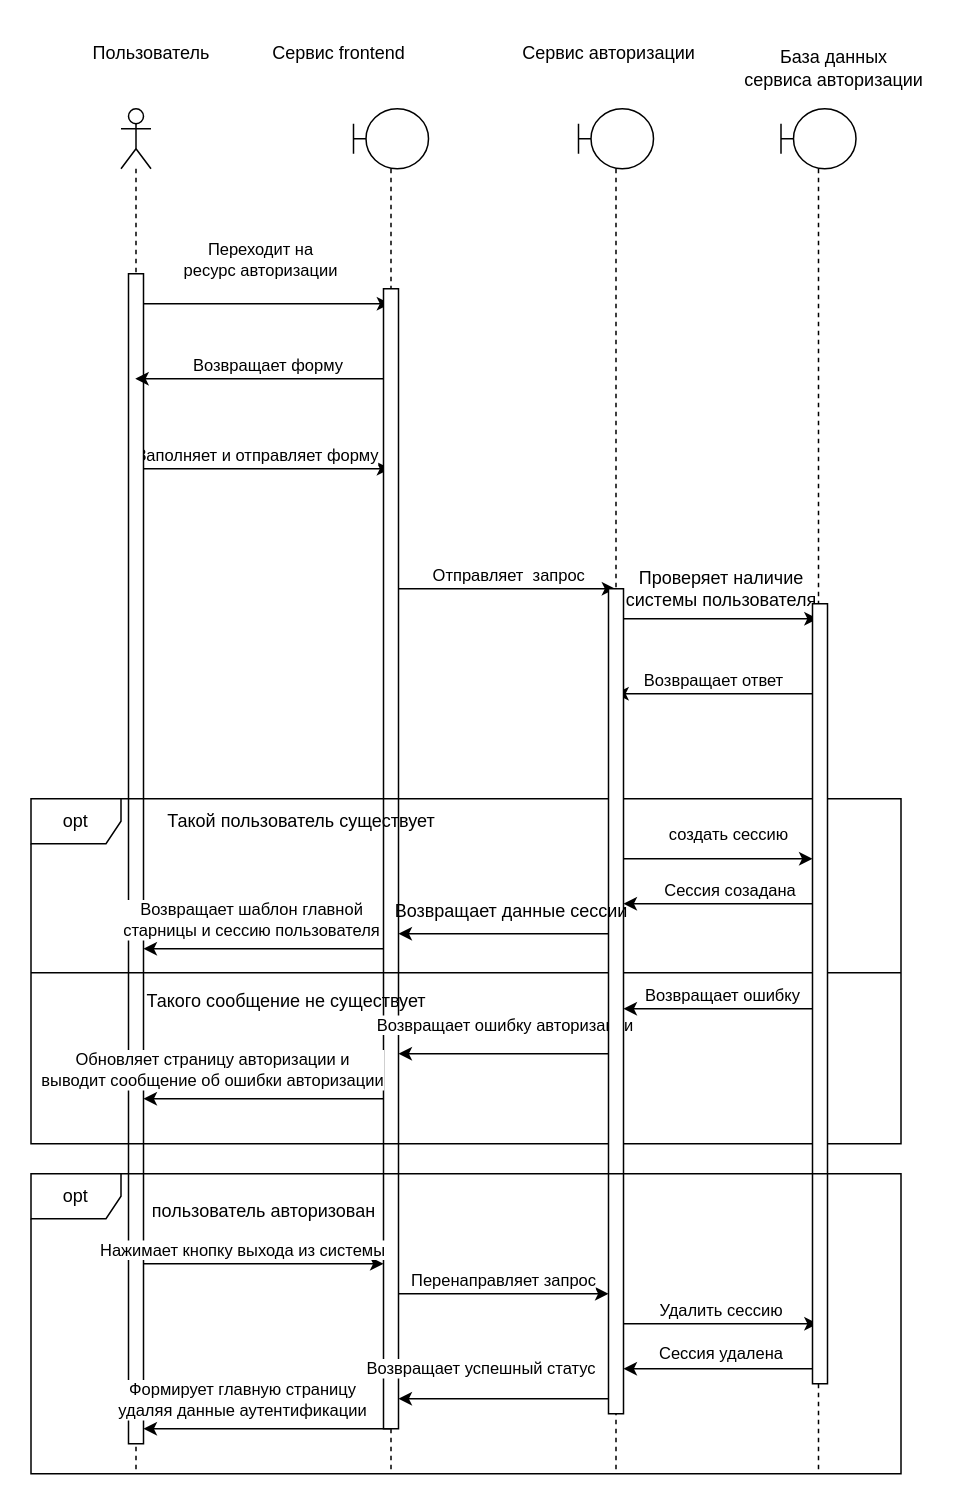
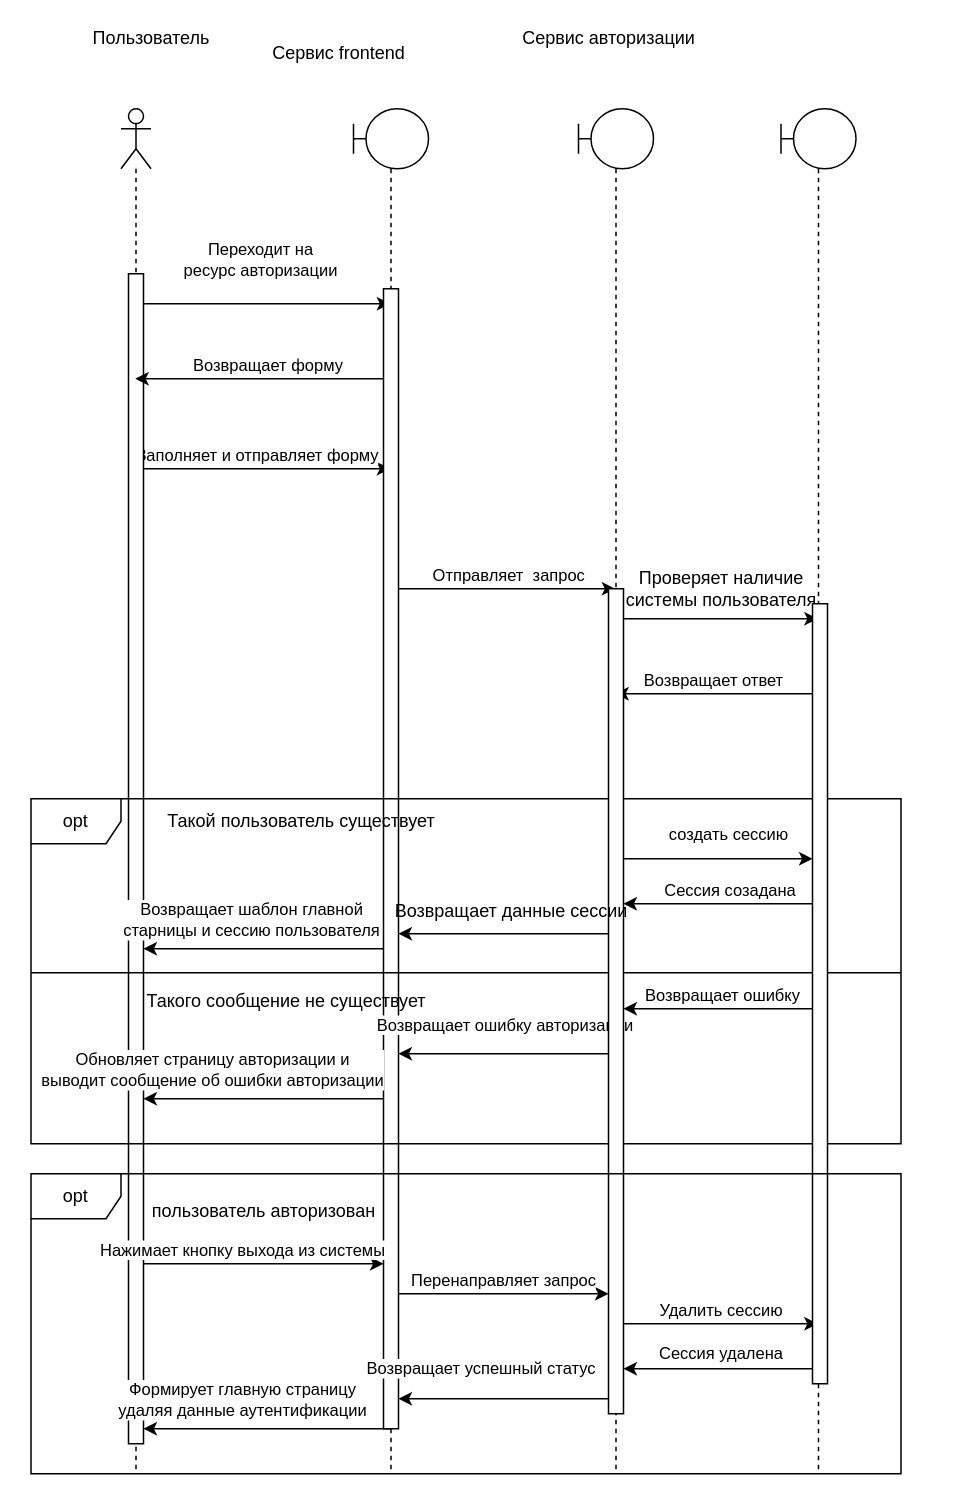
  <mxCell id="0" />
  <mxCell id="1" parent="0" />
  <mxCell id="2" style="edgeStyle=elbowEdgeStyle;rounded=0;orthogonalLoop=1;jettySize=auto;html=1;elbow=vertical;curved=0;" edge="1" parent="1" source="6" target="15"><mxGeometry relative="1" as="geometry"><mxPoint x="274.5" y="222.2" as="targetPoint" /><Array as="points"><mxPoint x="190" y="202" /></Array></mxGeometry></mxCell>
  <mxCell id="3" value="Переходит на &lt;br&gt;ресурс авторизации" style="edgeLabel;html=1;align=center;verticalAlign=middle;resizable=0;points=[];" vertex="1" connectable="0" parent="2"><mxGeometry x="-0.02" y="1" relative="1" as="geometry"><mxPoint y="-29" as="offset" /></mxGeometry></mxCell>
  <mxCell id="4" style="edgeStyle=elbowEdgeStyle;rounded=0;orthogonalLoop=1;jettySize=auto;html=1;elbow=vertical;curved=0;" edge="1" parent="1" source="6" target="15"><mxGeometry relative="1" as="geometry"><Array as="points"><mxPoint x="170" y="312" /></Array></mxGeometry></mxCell>
  <mxCell id="5" value="Заполняет и отправляет форму" style="edgeLabel;html=1;align=center;verticalAlign=middle;resizable=0;points=[];" vertex="1" connectable="0" parent="4"><mxGeometry x="0.16" y="-3" relative="1" as="geometry"><mxPoint x="-18" y="-13" as="offset" /></mxGeometry></mxCell>
  <mxCell id="6" value="" style="shape=umlLifeline;perimeter=lifelinePerimeter;whiteSpace=wrap;html=1;container=1;dropTarget=0;collapsible=0;recursiveResize=0;outlineConnect=0;portConstraint=eastwest;newEdgeStyle={&quot;edgeStyle&quot;:&quot;elbowEdgeStyle&quot;,&quot;elbow&quot;:&quot;vertical&quot;,&quot;curved&quot;:0,&quot;rounded&quot;:0};participant=umlActor;" vertex="1" parent="1"><mxGeometry x="80" y="72" width="20" height="910" as="geometry" /></mxCell>
  <mxCell id="7" value="" style="html=1;points=[];perimeter=orthogonalPerimeter;outlineConnect=0;targetShapes=umlLifeline;portConstraint=eastwest;newEdgeStyle={&quot;edgeStyle&quot;:&quot;elbowEdgeStyle&quot;,&quot;elbow&quot;:&quot;vertical&quot;,&quot;curved&quot;:0,&quot;rounded&quot;:0};" vertex="1" parent="6"><mxGeometry x="5" y="110" width="10" height="780" as="geometry" /></mxCell>
- <mxCell id="8" value="Пользователь" style="text;html=1;align=center;verticalAlign=middle;resizable=0;points=[];autosize=1;strokeColor=none;fillColor=none;" vertex="1" parent="1"><mxGeometry x="50" y="20" width="100" height="30" as="geometry" /></mxCell>
+ <mxCell id="8" value="Пользователь" style="text;html=1;align=center;verticalAlign=middle;resizable=0;points=[];autosize=1;strokeColor=none;fillColor=none;" vertex="1" parent="1"><mxGeometry x="50" y="10" width="100" height="30" as="geometry" /></mxCell>
  <mxCell id="9" style="edgeStyle=elbowEdgeStyle;rounded=0;orthogonalLoop=1;jettySize=auto;html=1;elbow=vertical;curved=0;" edge="1" parent="1" source="15" target="6"><mxGeometry relative="1" as="geometry"><Array as="points"><mxPoint x="200" y="252" /><mxPoint x="220" y="272" /><mxPoint x="160" y="302" /></Array></mxGeometry></mxCell>
  <mxCell id="10" value="Возвращает форму" style="edgeLabel;html=1;align=center;verticalAlign=middle;resizable=0;points=[];" vertex="1" connectable="0" parent="9"><mxGeometry x="-0.038" y="-3" relative="1" as="geometry"><mxPoint y="-7" as="offset" /></mxGeometry></mxCell>
  <mxCell id="11" style="edgeStyle=elbowEdgeStyle;rounded=0;orthogonalLoop=1;jettySize=auto;html=1;elbow=vertical;curved=0;" edge="1" parent="1" source="15" target="24"><mxGeometry relative="1" as="geometry"><Array as="points"><mxPoint x="360" y="392" /></Array></mxGeometry></mxCell>
  <mxCell id="12" value="Отправляет&amp;nbsp; запрос&amp;nbsp;" style="edgeLabel;html=1;align=center;verticalAlign=middle;resizable=0;points=[];" vertex="1" connectable="0" parent="11"><mxGeometry x="-0.128" y="2" relative="1" as="geometry"><mxPoint x="15" y="-8" as="offset" /></mxGeometry></mxCell>
  <mxCell id="13" style="edgeStyle=elbowEdgeStyle;rounded=0;orthogonalLoop=1;jettySize=auto;html=1;elbow=vertical;curved=0;" edge="1" parent="1" source="15" target="7"><mxGeometry relative="1" as="geometry"><Array as="points"><mxPoint x="160" y="952" /></Array></mxGeometry></mxCell>
  <mxCell id="14" value="Формирует главную страницу &lt;br&gt;удаляя данные аутентификации" style="edgeLabel;html=1;align=center;verticalAlign=middle;resizable=0;points=[];" vertex="1" connectable="0" parent="13"><mxGeometry x="-0.083" relative="1" as="geometry"><mxPoint x="-24" y="-20" as="offset" /></mxGeometry></mxCell>
  <mxCell id="15" value="" style="shape=umlLifeline;perimeter=lifelinePerimeter;whiteSpace=wrap;html=1;container=1;dropTarget=0;collapsible=0;recursiveResize=0;outlineConnect=0;portConstraint=eastwest;newEdgeStyle={&quot;edgeStyle&quot;:&quot;elbowEdgeStyle&quot;,&quot;elbow&quot;:&quot;vertical&quot;,&quot;curved&quot;:0,&quot;rounded&quot;:0};participant=umlBoundary;" vertex="1" parent="1"><mxGeometry x="235" y="72" width="50" height="910" as="geometry" /></mxCell>
  <mxCell id="16" value="" style="html=1;points=[];perimeter=orthogonalPerimeter;outlineConnect=0;targetShapes=umlLifeline;portConstraint=eastwest;newEdgeStyle={&quot;edgeStyle&quot;:&quot;elbowEdgeStyle&quot;,&quot;elbow&quot;:&quot;vertical&quot;,&quot;curved&quot;:0,&quot;rounded&quot;:0};" vertex="1" parent="15"><mxGeometry x="20" y="120" width="10" height="760" as="geometry" /></mxCell>
  <mxCell id="17" value="Сервис frontend" style="text;html=1;align=center;verticalAlign=middle;resizable=0;points=[];autosize=1;strokeColor=none;fillColor=none;" vertex="1" parent="1"><mxGeometry x="170" y="20" width="110" height="30" as="geometry" /></mxCell>
  <mxCell id="18" style="edgeStyle=elbowEdgeStyle;rounded=0;orthogonalLoop=1;jettySize=auto;html=1;elbow=vertical;curved=0;" edge="1" parent="1" source="24" target="30"><mxGeometry relative="1" as="geometry"><Array as="points"><mxPoint x="470" y="412" /></Array></mxGeometry></mxCell>
  <mxCell id="19" style="edgeStyle=elbowEdgeStyle;rounded=0;orthogonalLoop=1;jettySize=auto;html=1;elbow=vertical;curved=0;" edge="1" parent="1" source="24" target="44"><mxGeometry relative="1" as="geometry"><Array as="points"><mxPoint x="480" y="572" /></Array></mxGeometry></mxCell>
  <mxCell id="20" value="создать сессию" style="edgeLabel;html=1;align=center;verticalAlign=middle;resizable=0;points=[];" vertex="1" connectable="0" parent="19"><mxGeometry x="0.123" y="-1" relative="1" as="geometry"><mxPoint x="1" y="-18" as="offset" /></mxGeometry></mxCell>
  <mxCell id="21" style="edgeStyle=elbowEdgeStyle;rounded=0;orthogonalLoop=1;jettySize=auto;html=1;elbow=vertical;curved=0;" edge="1" parent="1" source="24" target="30"><mxGeometry relative="1" as="geometry"><Array as="points"><mxPoint x="470" y="882" /></Array></mxGeometry></mxCell>
  <mxCell id="22" value="Удалить сессию" style="edgeLabel;html=1;align=center;verticalAlign=middle;resizable=0;points=[];" vertex="1" connectable="0" parent="21"><mxGeometry x="0.062" y="1" relative="1" as="geometry"><mxPoint x="-2" y="-9" as="offset" /></mxGeometry></mxCell>
  <mxCell id="23" value="Возвращает успешный статус" style="edgeStyle=elbowEdgeStyle;rounded=0;orthogonalLoop=1;jettySize=auto;html=1;elbow=vertical;curved=0;" edge="1" parent="1" source="24" target="16"><mxGeometry x="0.239" y="-20" relative="1" as="geometry"><Array as="points"><mxPoint x="320" y="932" /></Array><mxPoint as="offset" /></mxGeometry></mxCell>
  <mxCell id="24" value="" style="shape=umlLifeline;perimeter=lifelinePerimeter;whiteSpace=wrap;html=1;container=1;dropTarget=0;collapsible=0;recursiveResize=0;outlineConnect=0;portConstraint=eastwest;newEdgeStyle={&quot;edgeStyle&quot;:&quot;elbowEdgeStyle&quot;,&quot;elbow&quot;:&quot;vertical&quot;,&quot;curved&quot;:0,&quot;rounded&quot;:0};participant=umlBoundary;" vertex="1" parent="1"><mxGeometry x="385" y="72" width="50" height="910" as="geometry" /></mxCell>
- <mxCell id="25" value="Сервис авторизации" style="text;html=1;align=center;verticalAlign=middle;resizable=0;points=[];autosize=1;strokeColor=none;fillColor=none;" vertex="1" parent="1"><mxGeometry x="335" y="20" width="140" height="30" as="geometry" /></mxCell>
+ <mxCell id="25" value="Сервис авторизации" style="text;html=1;align=center;verticalAlign=middle;resizable=0;points=[];autosize=1;strokeColor=none;fillColor=none;" vertex="1" parent="1"><mxGeometry x="335" y="10" width="140" height="30" as="geometry" /></mxCell>
  <mxCell id="26" style="edgeStyle=elbowEdgeStyle;rounded=0;orthogonalLoop=1;jettySize=auto;html=1;elbow=vertical;curved=0;" edge="1" parent="1" source="30" target="24"><mxGeometry relative="1" as="geometry"><Array as="points"><mxPoint x="490" y="462" /><mxPoint x="470" y="522" /></Array></mxGeometry></mxCell>
  <mxCell id="27" value="Возвращает ответ" style="edgeLabel;html=1;align=center;verticalAlign=middle;resizable=0;points=[];" vertex="1" connectable="0" parent="26"><mxGeometry x="0.12" y="1" relative="1" as="geometry"><mxPoint x="6" y="-11" as="offset" /></mxGeometry></mxCell>
  <mxCell id="28" style="edgeStyle=elbowEdgeStyle;rounded=0;orthogonalLoop=1;jettySize=auto;html=1;elbow=vertical;curved=0;" edge="1" parent="1" source="44" target="40"><mxGeometry relative="1" as="geometry"><Array as="points"><mxPoint x="500" y="672" /><mxPoint x="500" y="712" /><mxPoint x="450" y="682" /></Array></mxGeometry></mxCell>
  <mxCell id="29" value="Возвращает ошибку" style="edgeLabel;html=1;align=center;verticalAlign=middle;resizable=0;points=[];" vertex="1" connectable="0" parent="28"><mxGeometry x="-0.032" relative="1" as="geometry"><mxPoint y="-10" as="offset" /></mxGeometry></mxCell>
  <mxCell id="30" value="" style="shape=umlLifeline;perimeter=lifelinePerimeter;whiteSpace=wrap;html=1;container=1;dropTarget=0;collapsible=0;recursiveResize=0;outlineConnect=0;portConstraint=eastwest;newEdgeStyle={&quot;edgeStyle&quot;:&quot;elbowEdgeStyle&quot;,&quot;elbow&quot;:&quot;vertical&quot;,&quot;curved&quot;:0,&quot;rounded&quot;:0};participant=umlBoundary;" vertex="1" parent="1"><mxGeometry x="520" y="72" width="50" height="910" as="geometry" /></mxCell>
- <mxCell id="31" value="База данных &lt;br&gt;сервиса авторизации" style="text;html=1;align=center;verticalAlign=middle;resizable=0;points=[];autosize=1;strokeColor=none;fillColor=none;" vertex="1" parent="1"><mxGeometry x="485" y="25" width="140" height="40" as="geometry" /></mxCell>
  <mxCell id="32" value="Проверяет наличие &lt;br&gt;системы пользователя" style="text;html=1;align=center;verticalAlign=middle;resizable=0;points=[];autosize=1;strokeColor=none;fillColor=none;" vertex="1" parent="1"><mxGeometry x="410" y="372" width="140" height="40" as="geometry" /></mxCell>
  <mxCell id="33" value="opt" style="shape=umlFrame;whiteSpace=wrap;html=1;pointerEvents=0;" vertex="1" parent="1"><mxGeometry x="20" y="532" width="580" height="230" as="geometry" /></mxCell>
  <mxCell id="34" value="Такой пользователь существует" style="text;html=1;align=center;verticalAlign=middle;resizable=0;points=[];autosize=1;strokeColor=none;fillColor=none;" vertex="1" parent="1"><mxGeometry x="100" y="532" width="200" height="30" as="geometry" /></mxCell>
  <mxCell id="35" value="" style="line;strokeWidth=1;fillColor=none;align=left;verticalAlign=middle;spacingTop=-1;spacingLeft=3;spacingRight=3;rotatable=0;labelPosition=right;points=[];portConstraint=eastwest;strokeColor=inherit;" vertex="1" parent="1"><mxGeometry x="20" y="644" width="580" height="8" as="geometry" /></mxCell>
  <mxCell id="36" value="Такого сообщение не существует" style="text;html=1;align=center;verticalAlign=middle;resizable=0;points=[];autosize=1;strokeColor=none;fillColor=none;" vertex="1" parent="1"><mxGeometry x="80" y="652" width="220" height="30" as="geometry" /></mxCell>
  <mxCell id="37" style="edgeStyle=elbowEdgeStyle;rounded=0;orthogonalLoop=1;jettySize=auto;html=1;elbow=vertical;curved=0;" edge="1" parent="1" source="40" target="16"><mxGeometry relative="1" as="geometry"><Array as="points"><mxPoint x="320" y="622" /></Array></mxGeometry></mxCell>
  <mxCell id="38" style="edgeStyle=elbowEdgeStyle;rounded=0;orthogonalLoop=1;jettySize=auto;html=1;elbow=vertical;curved=0;" edge="1" parent="1" source="40" target="16"><mxGeometry relative="1" as="geometry"><Array as="points"><mxPoint x="330" y="702" /></Array></mxGeometry></mxCell>
  <mxCell id="39" value="Возвращает ошибку авторизации" style="edgeLabel;html=1;align=center;verticalAlign=middle;resizable=0;points=[];" vertex="1" connectable="0" parent="38"><mxGeometry x="-0.155" y="1" relative="1" as="geometry"><mxPoint x="-11" y="-21" as="offset" /></mxGeometry></mxCell>
  <mxCell id="40" value="" style="html=1;points=[];perimeter=orthogonalPerimeter;outlineConnect=0;targetShapes=umlLifeline;portConstraint=eastwest;newEdgeStyle={&quot;edgeStyle&quot;:&quot;elbowEdgeStyle&quot;,&quot;elbow&quot;:&quot;vertical&quot;,&quot;curved&quot;:0,&quot;rounded&quot;:0};" vertex="1" parent="1"><mxGeometry x="405" y="392" width="10" height="550" as="geometry" /></mxCell>
  <mxCell id="41" style="edgeStyle=elbowEdgeStyle;rounded=0;orthogonalLoop=1;jettySize=auto;html=1;elbow=vertical;curved=0;" edge="1" parent="1" source="44" target="40"><mxGeometry relative="1" as="geometry"><Array as="points"><mxPoint x="470" y="602" /></Array></mxGeometry></mxCell>
  <mxCell id="42" value="Сессия созадана" style="edgeLabel;html=1;align=center;verticalAlign=middle;resizable=0;points=[];" vertex="1" connectable="0" parent="41"><mxGeometry x="-0.336" y="-1" relative="1" as="geometry"><mxPoint x="-14" y="-9" as="offset" /></mxGeometry></mxCell>
  <mxCell id="43" value="Сессия удалена" style="edgeStyle=elbowEdgeStyle;rounded=0;orthogonalLoop=1;jettySize=auto;html=1;elbow=vertical;curved=0;" edge="1" parent="1" source="44" target="40"><mxGeometry x="-0.032" y="-10" relative="1" as="geometry"><Array as="points"><mxPoint x="470" y="912" /></Array><mxPoint as="offset" /></mxGeometry></mxCell>
  <mxCell id="44" value="" style="html=1;points=[];perimeter=orthogonalPerimeter;outlineConnect=0;targetShapes=umlLifeline;portConstraint=eastwest;newEdgeStyle={&quot;edgeStyle&quot;:&quot;elbowEdgeStyle&quot;,&quot;elbow&quot;:&quot;vertical&quot;,&quot;curved&quot;:0,&quot;rounded&quot;:0};" vertex="1" parent="1"><mxGeometry x="541" y="402" width="10" height="520" as="geometry" /></mxCell>
  <mxCell id="45" value="Возвращает данные сессии" style="text;html=1;align=center;verticalAlign=middle;resizable=0;points=[];autosize=1;strokeColor=none;fillColor=none;" vertex="1" parent="1"><mxGeometry x="250" y="592" width="180" height="30" as="geometry" /></mxCell>
  <mxCell id="46" style="edgeStyle=elbowEdgeStyle;rounded=0;orthogonalLoop=1;jettySize=auto;html=1;elbow=vertical;curved=0;" edge="1" parent="1" source="16" target="7"><mxGeometry relative="1" as="geometry"><Array as="points"><mxPoint x="180" y="632" /></Array></mxGeometry></mxCell>
  <mxCell id="47" value="Возвращает шаблон главной &lt;br&gt;старницы и сессию пользователя" style="edgeLabel;html=1;align=center;verticalAlign=middle;resizable=0;points=[];" vertex="1" connectable="0" parent="46"><mxGeometry x="0.115" relative="1" as="geometry"><mxPoint y="-20" as="offset" /></mxGeometry></mxCell>
  <mxCell id="48" style="edgeStyle=elbowEdgeStyle;rounded=0;orthogonalLoop=1;jettySize=auto;html=1;elbow=vertical;curved=0;" edge="1" parent="1" source="16" target="7"><mxGeometry relative="1" as="geometry"><Array as="points"><mxPoint x="170" y="732" /></Array></mxGeometry></mxCell>
  <mxCell id="49" value="Обновляет страницу авторизации и &lt;br&gt;выводит сообщение об ошибки авторизации" style="edgeLabel;html=1;align=center;verticalAlign=middle;resizable=0;points=[];" vertex="1" connectable="0" parent="48"><mxGeometry x="-0.042" y="-2" relative="1" as="geometry"><mxPoint x="-38" y="-18" as="offset" /></mxGeometry></mxCell>
  <mxCell id="50" style="edgeStyle=elbowEdgeStyle;rounded=0;orthogonalLoop=1;jettySize=auto;html=1;elbow=vertical;curved=0;" edge="1" parent="1" source="7" target="16"><mxGeometry relative="1" as="geometry"><Array as="points"><mxPoint x="150" y="842" /></Array></mxGeometry></mxCell>
  <mxCell id="51" value="Нажимает кнопку выхода из системы" style="edgeLabel;html=1;align=center;verticalAlign=middle;resizable=0;points=[];" vertex="1" connectable="0" parent="50"><mxGeometry x="0.062" relative="1" as="geometry"><mxPoint x="-20" y="-10" as="offset" /></mxGeometry></mxCell>
  <mxCell id="52" value="opt" style="shape=umlFrame;whiteSpace=wrap;html=1;pointerEvents=0;" vertex="1" parent="1"><mxGeometry x="20" y="782" width="580" height="200" as="geometry" /></mxCell>
  <mxCell id="53" value="пользователь авторизован" style="text;html=1;align=center;verticalAlign=middle;resizable=0;points=[];autosize=1;strokeColor=none;fillColor=none;" vertex="1" parent="1"><mxGeometry x="90" y="792" width="170" height="30" as="geometry" /></mxCell>
  <mxCell id="54" style="edgeStyle=elbowEdgeStyle;rounded=0;orthogonalLoop=1;jettySize=auto;html=1;elbow=vertical;curved=0;" edge="1" parent="1" source="16" target="40"><mxGeometry relative="1" as="geometry"><Array as="points"><mxPoint x="320" y="862" /></Array></mxGeometry></mxCell>
  <mxCell id="55" value="Перенаправляет запрос" style="edgeLabel;html=1;align=center;verticalAlign=middle;resizable=0;points=[];" vertex="1" connectable="0" parent="54"><mxGeometry x="-0.067" y="2" relative="1" as="geometry"><mxPoint x="4" y="-8" as="offset" /></mxGeometry></mxCell>
